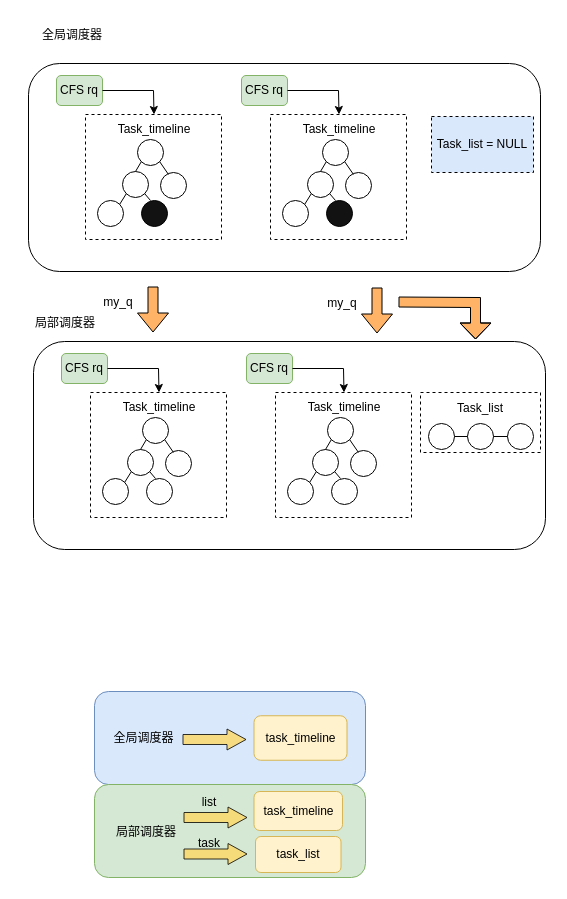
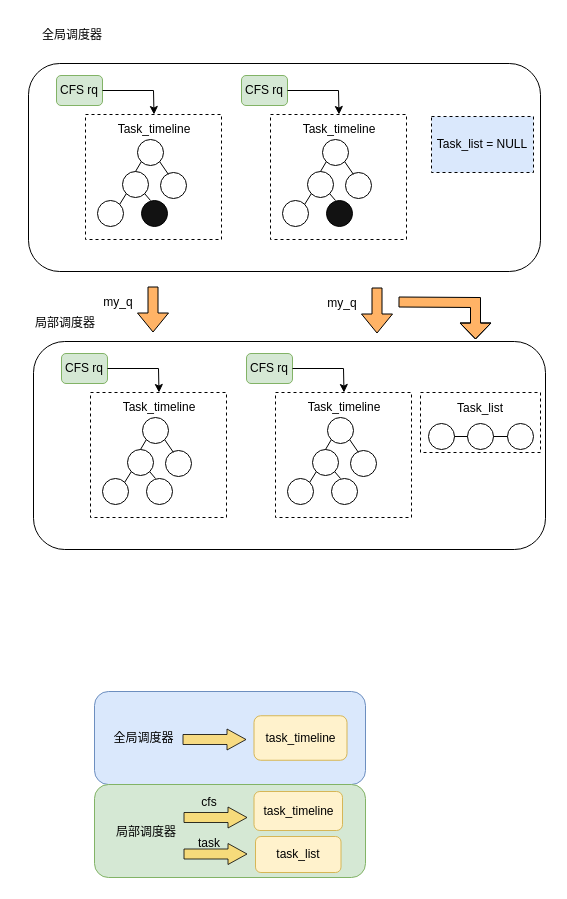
  <mxCell id="0" />
  <mxCell id="1" parent="0" />
  <mxCell id="2" value="" style="rounded=1;whiteSpace=wrap;html=1;" parent="1" vertex="1"><mxGeometry x="33" y="341" width="512" height="208" as="geometry" /></mxCell>
  <mxCell id="3" value="" style="rounded=1;whiteSpace=wrap;html=1;" parent="1" vertex="1"><mxGeometry x="28" y="63" width="512" height="208" as="geometry" /></mxCell>
  <mxCell id="4" value="CFS rq" style="rounded=1;whiteSpace=wrap;html=1;fillColor=#d5e8d4;strokeColor=#82b366;" parent="1" vertex="1"><mxGeometry x="56" y="75" width="46" height="30" as="geometry" /></mxCell>
  <mxCell id="5" value="" style="rounded=0;whiteSpace=wrap;html=1;dashed=1;" parent="1" vertex="1"><mxGeometry x="85" y="114" width="136" height="125" as="geometry" /></mxCell>
  <mxCell id="6" value="Task_timeline" style="text;html=1;align=center;verticalAlign=middle;whiteSpace=wrap;rounded=0;" parent="1" vertex="1"><mxGeometry x="108.5" y="114" width="90" height="30" as="geometry" /></mxCell>
  <mxCell id="7" value="" style="endArrow=classic;html=1;rounded=0;exitX=1;exitY=0.5;exitDx=0;exitDy=0;entryX=0.5;entryY=0;entryDx=0;entryDy=0;" parent="1" target="6" edge="1"><mxGeometry width="50" height="50" relative="1" as="geometry"><mxPoint x="102" y="90" as="sourcePoint" /><mxPoint x="152.5" y="131" as="targetPoint" /><Array as="points"><mxPoint x="153" y="90" /></Array></mxGeometry></mxCell>
  <mxCell id="8" value="" style="ellipse;whiteSpace=wrap;html=1;aspect=fixed;" parent="1" vertex="1"><mxGeometry x="507" y="423" width="26" height="26" as="geometry" /></mxCell>
  <mxCell id="9" value="" style="ellipse;whiteSpace=wrap;html=1;aspect=fixed;" parent="1" vertex="1"><mxGeometry x="467" y="423" width="26" height="26" as="geometry" /></mxCell>
  <mxCell id="10" value="" style="ellipse;whiteSpace=wrap;html=1;aspect=fixed;" parent="1" vertex="1"><mxGeometry x="428" y="423" width="26" height="26" as="geometry" /></mxCell>
  <mxCell id="11" value="" style="ellipse;whiteSpace=wrap;html=1;aspect=fixed;fillColor=#121212;" parent="1" vertex="1"><mxGeometry x="141" y="200" width="26" height="26" as="geometry" /></mxCell>
  <mxCell id="12" value="" style="ellipse;whiteSpace=wrap;html=1;aspect=fixed;" parent="1" vertex="1"><mxGeometry x="97" y="200" width="26" height="26" as="geometry" /></mxCell>
  <mxCell id="13" value="" style="ellipse;whiteSpace=wrap;html=1;aspect=fixed;" parent="1" vertex="1"><mxGeometry x="160" y="172" width="26" height="26" as="geometry" /></mxCell>
  <mxCell id="14" value="" style="ellipse;whiteSpace=wrap;html=1;aspect=fixed;" parent="1" vertex="1"><mxGeometry x="122" y="171" width="26" height="26" as="geometry" /></mxCell>
  <mxCell id="15" value="" style="ellipse;whiteSpace=wrap;html=1;aspect=fixed;" parent="1" vertex="1"><mxGeometry x="137" y="139" width="26" height="26" as="geometry" /></mxCell>
  <mxCell id="16" value="全局调度器" style="text;html=1;align=center;verticalAlign=middle;whiteSpace=wrap;rounded=0;rotation=0;" parent="1" vertex="1"><mxGeometry x="28" y="20" width="88" height="30" as="geometry" /></mxCell>
  <mxCell id="17" value="" style="endArrow=none;html=1;rounded=0;exitX=1;exitY=0;exitDx=0;exitDy=0;entryX=0;entryY=1;entryDx=0;entryDy=0;" parent="1" source="12" target="14" edge="1"><mxGeometry width="50" height="50" relative="1" as="geometry"><mxPoint x="242" y="315" as="sourcePoint" /><mxPoint x="292" y="265" as="targetPoint" /></mxGeometry></mxCell>
  <mxCell id="18" value="" style="endArrow=none;html=1;rounded=0;entryX=0;entryY=1;entryDx=0;entryDy=0;exitX=0.5;exitY=0;exitDx=0;exitDy=0;" parent="1" source="14" target="15" edge="1"><mxGeometry width="50" height="50" relative="1" as="geometry"><mxPoint x="242" y="315" as="sourcePoint" /><mxPoint x="292" y="265" as="targetPoint" /></mxGeometry></mxCell>
  <mxCell id="19" value="" style="endArrow=none;html=1;rounded=0;entryX=1;entryY=1;entryDx=0;entryDy=0;" parent="1" target="15" edge="1"><mxGeometry width="50" height="50" relative="1" as="geometry"><mxPoint x="168" y="174" as="sourcePoint" /><mxPoint x="292" y="265" as="targetPoint" /></mxGeometry></mxCell>
  <mxCell id="20" value="" style="endArrow=none;html=1;rounded=0;entryX=1;entryY=1;entryDx=0;entryDy=0;" parent="1" target="14" edge="1"><mxGeometry width="50" height="50" relative="1" as="geometry"><mxPoint x="150" y="200" as="sourcePoint" /><mxPoint x="292" y="305" as="targetPoint" /></mxGeometry></mxCell>
  <mxCell id="21" value="CFS rq" style="rounded=1;whiteSpace=wrap;html=1;fillColor=#d5e8d4;strokeColor=#82b366;" parent="1" vertex="1"><mxGeometry x="241" y="75" width="46" height="30" as="geometry" /></mxCell>
  <mxCell id="22" value="" style="rounded=0;whiteSpace=wrap;html=1;dashed=1;" parent="1" vertex="1"><mxGeometry x="270" y="114" width="136" height="125" as="geometry" /></mxCell>
  <mxCell id="23" value="Task_timeline" style="text;html=1;align=center;verticalAlign=middle;whiteSpace=wrap;rounded=0;" parent="1" vertex="1"><mxGeometry x="293.5" y="114" width="90" height="30" as="geometry" /></mxCell>
  <mxCell id="24" value="" style="endArrow=classic;html=1;rounded=0;exitX=1;exitY=0.5;exitDx=0;exitDy=0;entryX=0.5;entryY=0;entryDx=0;entryDy=0;" parent="1" target="23" edge="1"><mxGeometry width="50" height="50" relative="1" as="geometry"><mxPoint x="287" y="90" as="sourcePoint" /><mxPoint x="337.5" y="131" as="targetPoint" /><Array as="points"><mxPoint x="338" y="90" /></Array></mxGeometry></mxCell>
  <mxCell id="25" value="" style="ellipse;whiteSpace=wrap;html=1;aspect=fixed;fillColor=#121212;" parent="1" vertex="1"><mxGeometry x="326" y="200" width="26" height="26" as="geometry" /></mxCell>
  <mxCell id="26" value="" style="ellipse;whiteSpace=wrap;html=1;aspect=fixed;" parent="1" vertex="1"><mxGeometry x="282" y="200" width="26" height="26" as="geometry" /></mxCell>
  <mxCell id="27" value="" style="ellipse;whiteSpace=wrap;html=1;aspect=fixed;" parent="1" vertex="1"><mxGeometry x="345" y="172" width="26" height="26" as="geometry" /></mxCell>
  <mxCell id="28" value="" style="ellipse;whiteSpace=wrap;html=1;aspect=fixed;" parent="1" vertex="1"><mxGeometry x="307" y="171" width="26" height="26" as="geometry" /></mxCell>
  <mxCell id="29" value="" style="ellipse;whiteSpace=wrap;html=1;aspect=fixed;" parent="1" vertex="1"><mxGeometry x="322" y="139" width="26" height="26" as="geometry" /></mxCell>
  <mxCell id="30" value="" style="endArrow=none;html=1;rounded=0;exitX=1;exitY=0;exitDx=0;exitDy=0;entryX=0;entryY=1;entryDx=0;entryDy=0;" parent="1" source="26" target="28" edge="1"><mxGeometry width="50" height="50" relative="1" as="geometry"><mxPoint x="427" y="315" as="sourcePoint" /><mxPoint x="477" y="265" as="targetPoint" /></mxGeometry></mxCell>
  <mxCell id="31" value="" style="endArrow=none;html=1;rounded=0;entryX=0;entryY=1;entryDx=0;entryDy=0;exitX=0.5;exitY=0;exitDx=0;exitDy=0;" parent="1" source="28" target="29" edge="1"><mxGeometry width="50" height="50" relative="1" as="geometry"><mxPoint x="427" y="315" as="sourcePoint" /><mxPoint x="477" y="265" as="targetPoint" /></mxGeometry></mxCell>
  <mxCell id="32" value="" style="endArrow=none;html=1;rounded=0;entryX=1;entryY=1;entryDx=0;entryDy=0;" parent="1" target="29" edge="1"><mxGeometry width="50" height="50" relative="1" as="geometry"><mxPoint x="353" y="174" as="sourcePoint" /><mxPoint x="477" y="265" as="targetPoint" /></mxGeometry></mxCell>
  <mxCell id="33" value="" style="endArrow=none;html=1;rounded=0;entryX=1;entryY=1;entryDx=0;entryDy=0;" parent="1" target="28" edge="1"><mxGeometry width="50" height="50" relative="1" as="geometry"><mxPoint x="335" y="200" as="sourcePoint" /><mxPoint x="477" y="305" as="targetPoint" /></mxGeometry></mxCell>
  <mxCell id="34" value="Task_list = NULL" style="rounded=0;whiteSpace=wrap;html=1;dashed=1;fillColor=#dae8fc;" parent="1" vertex="1"><mxGeometry x="431" y="116" width="102" height="56" as="geometry" /></mxCell>
  <mxCell id="35" value="" style="shape=flexArrow;endArrow=classic;html=1;rounded=0;fillColor=#FFB366;" parent="1" edge="1"><mxGeometry width="50" height="50" relative="1" as="geometry"><mxPoint x="152.5" y="286" as="sourcePoint" /><mxPoint x="152.5" y="332" as="targetPoint" /></mxGeometry></mxCell>
  <mxCell id="36" value="my_q" style="text;html=1;align=center;verticalAlign=middle;whiteSpace=wrap;rounded=0;" parent="1" vertex="1"><mxGeometry x="88" y="287" width="60" height="30" as="geometry" /></mxCell>
  <mxCell id="37" value="" style="shape=flexArrow;endArrow=classic;html=1;rounded=0;fillColor=#FFB366;" parent="1" edge="1"><mxGeometry width="50" height="50" relative="1" as="geometry"><mxPoint x="376.5" y="287" as="sourcePoint" /><mxPoint x="376.5" y="333" as="targetPoint" /></mxGeometry></mxCell>
  <mxCell id="38" value="my_q" style="text;html=1;align=center;verticalAlign=middle;whiteSpace=wrap;rounded=0;" parent="1" vertex="1"><mxGeometry x="312" y="288" width="60" height="30" as="geometry" /></mxCell>
  <mxCell id="39" value="CFS rq" style="rounded=1;whiteSpace=wrap;html=1;fillColor=#d5e8d4;strokeColor=#82b366;" parent="1" vertex="1"><mxGeometry x="61" y="353" width="46" height="30" as="geometry" /></mxCell>
  <mxCell id="40" value="" style="rounded=0;whiteSpace=wrap;html=1;dashed=1;" parent="1" vertex="1"><mxGeometry x="90" y="392" width="136" height="125" as="geometry" /></mxCell>
  <mxCell id="41" value="Task_timeline" style="text;html=1;align=center;verticalAlign=middle;whiteSpace=wrap;rounded=0;" parent="1" vertex="1"><mxGeometry x="113.5" y="392" width="90" height="30" as="geometry" /></mxCell>
  <mxCell id="42" value="" style="endArrow=classic;html=1;rounded=0;exitX=1;exitY=0.5;exitDx=0;exitDy=0;entryX=0.5;entryY=0;entryDx=0;entryDy=0;" parent="1" target="41" edge="1"><mxGeometry width="50" height="50" relative="1" as="geometry"><mxPoint x="107" y="368" as="sourcePoint" /><mxPoint x="157.5" y="409" as="targetPoint" /><Array as="points"><mxPoint x="158" y="368" /></Array></mxGeometry></mxCell>
  <mxCell id="43" value="" style="ellipse;whiteSpace=wrap;html=1;aspect=fixed;fillColor=#FFFFFF;" parent="1" vertex="1"><mxGeometry x="146" y="478" width="26" height="26" as="geometry" /></mxCell>
  <mxCell id="44" value="" style="ellipse;whiteSpace=wrap;html=1;aspect=fixed;" parent="1" vertex="1"><mxGeometry x="102" y="478" width="26" height="26" as="geometry" /></mxCell>
  <mxCell id="45" value="" style="ellipse;whiteSpace=wrap;html=1;aspect=fixed;" parent="1" vertex="1"><mxGeometry x="165" y="450" width="26" height="26" as="geometry" /></mxCell>
  <mxCell id="46" value="" style="ellipse;whiteSpace=wrap;html=1;aspect=fixed;" parent="1" vertex="1"><mxGeometry x="127" y="449" width="26" height="26" as="geometry" /></mxCell>
  <mxCell id="47" value="" style="ellipse;whiteSpace=wrap;html=1;aspect=fixed;" parent="1" vertex="1"><mxGeometry x="142" y="417" width="26" height="26" as="geometry" /></mxCell>
  <mxCell id="48" value="" style="endArrow=none;html=1;rounded=0;exitX=1;exitY=0;exitDx=0;exitDy=0;entryX=0;entryY=1;entryDx=0;entryDy=0;" parent="1" source="44" target="46" edge="1"><mxGeometry width="50" height="50" relative="1" as="geometry"><mxPoint x="247" y="593" as="sourcePoint" /><mxPoint x="297" y="543" as="targetPoint" /></mxGeometry></mxCell>
  <mxCell id="49" value="" style="endArrow=none;html=1;rounded=0;entryX=0;entryY=1;entryDx=0;entryDy=0;exitX=0.5;exitY=0;exitDx=0;exitDy=0;" parent="1" source="46" target="47" edge="1"><mxGeometry width="50" height="50" relative="1" as="geometry"><mxPoint x="247" y="593" as="sourcePoint" /><mxPoint x="297" y="543" as="targetPoint" /></mxGeometry></mxCell>
  <mxCell id="50" value="" style="endArrow=none;html=1;rounded=0;entryX=1;entryY=1;entryDx=0;entryDy=0;" parent="1" target="47" edge="1"><mxGeometry width="50" height="50" relative="1" as="geometry"><mxPoint x="173" y="452" as="sourcePoint" /><mxPoint x="297" y="543" as="targetPoint" /></mxGeometry></mxCell>
  <mxCell id="51" value="" style="endArrow=none;html=1;rounded=0;entryX=1;entryY=1;entryDx=0;entryDy=0;" parent="1" target="46" edge="1"><mxGeometry width="50" height="50" relative="1" as="geometry"><mxPoint x="155" y="478" as="sourcePoint" /><mxPoint x="297" y="583" as="targetPoint" /></mxGeometry></mxCell>
  <mxCell id="52" value="CFS rq" style="rounded=1;whiteSpace=wrap;html=1;fillColor=#d5e8d4;strokeColor=#82b366;" parent="1" vertex="1"><mxGeometry x="246" y="353" width="46" height="30" as="geometry" /></mxCell>
  <mxCell id="53" value="" style="rounded=0;whiteSpace=wrap;html=1;dashed=1;" parent="1" vertex="1"><mxGeometry x="275" y="392" width="136" height="125" as="geometry" /></mxCell>
  <mxCell id="54" value="Task_timeline" style="text;html=1;align=center;verticalAlign=middle;whiteSpace=wrap;rounded=0;" parent="1" vertex="1"><mxGeometry x="298.5" y="392" width="90" height="30" as="geometry" /></mxCell>
  <mxCell id="55" value="" style="endArrow=classic;html=1;rounded=0;exitX=1;exitY=0.5;exitDx=0;exitDy=0;entryX=0.5;entryY=0;entryDx=0;entryDy=0;" parent="1" target="54" edge="1"><mxGeometry width="50" height="50" relative="1" as="geometry"><mxPoint x="292" y="368" as="sourcePoint" /><mxPoint x="342.5" y="409" as="targetPoint" /><Array as="points"><mxPoint x="343" y="368" /></Array></mxGeometry></mxCell>
  <mxCell id="56" value="" style="ellipse;whiteSpace=wrap;html=1;aspect=fixed;fillColor=#FFFFFF;" parent="1" vertex="1"><mxGeometry x="331" y="478" width="26" height="26" as="geometry" /></mxCell>
  <mxCell id="57" value="" style="ellipse;whiteSpace=wrap;html=1;aspect=fixed;" parent="1" vertex="1"><mxGeometry x="287" y="478" width="26" height="26" as="geometry" /></mxCell>
  <mxCell id="58" value="" style="ellipse;whiteSpace=wrap;html=1;aspect=fixed;" parent="1" vertex="1"><mxGeometry x="350" y="450" width="26" height="26" as="geometry" /></mxCell>
  <mxCell id="59" value="" style="ellipse;whiteSpace=wrap;html=1;aspect=fixed;" parent="1" vertex="1"><mxGeometry x="312" y="449" width="26" height="26" as="geometry" /></mxCell>
  <mxCell id="60" value="" style="ellipse;whiteSpace=wrap;html=1;aspect=fixed;" parent="1" vertex="1"><mxGeometry x="327" y="417" width="26" height="26" as="geometry" /></mxCell>
  <mxCell id="61" value="" style="endArrow=none;html=1;rounded=0;exitX=1;exitY=0;exitDx=0;exitDy=0;entryX=0;entryY=1;entryDx=0;entryDy=0;" parent="1" source="57" target="59" edge="1"><mxGeometry width="50" height="50" relative="1" as="geometry"><mxPoint x="432" y="593" as="sourcePoint" /><mxPoint x="482" y="543" as="targetPoint" /></mxGeometry></mxCell>
  <mxCell id="62" value="" style="endArrow=none;html=1;rounded=0;entryX=0;entryY=1;entryDx=0;entryDy=0;exitX=0.5;exitY=0;exitDx=0;exitDy=0;" parent="1" source="59" target="60" edge="1"><mxGeometry width="50" height="50" relative="1" as="geometry"><mxPoint x="432" y="593" as="sourcePoint" /><mxPoint x="482" y="543" as="targetPoint" /></mxGeometry></mxCell>
  <mxCell id="63" value="" style="endArrow=none;html=1;rounded=0;entryX=1;entryY=1;entryDx=0;entryDy=0;" parent="1" target="60" edge="1"><mxGeometry width="50" height="50" relative="1" as="geometry"><mxPoint x="358" y="452" as="sourcePoint" /><mxPoint x="482" y="543" as="targetPoint" /></mxGeometry></mxCell>
  <mxCell id="64" value="" style="endArrow=none;html=1;rounded=0;entryX=1;entryY=1;entryDx=0;entryDy=0;" parent="1" target="59" edge="1"><mxGeometry width="50" height="50" relative="1" as="geometry"><mxPoint x="340" y="478" as="sourcePoint" /><mxPoint x="482" y="583" as="targetPoint" /></mxGeometry></mxCell>
  <mxCell id="65" value="Task_list&lt;div&gt;&lt;br&gt;&lt;/div&gt;&lt;div&gt;&lt;br&gt;&lt;/div&gt;" style="rounded=0;whiteSpace=wrap;html=1;dashed=1;fillColor=none;" parent="1" vertex="1"><mxGeometry x="420" y="392" width="120" height="60" as="geometry" /></mxCell>
  <mxCell id="66" value="" style="endArrow=none;html=1;rounded=0;entryX=0;entryY=0.5;entryDx=0;entryDy=0;exitX=1;exitY=0.5;exitDx=0;exitDy=0;" parent="1" source="9" target="8" edge="1"><mxGeometry width="50" height="50" relative="1" as="geometry"><mxPoint x="242" y="355" as="sourcePoint" /><mxPoint x="292" y="305" as="targetPoint" /></mxGeometry></mxCell>
  <mxCell id="67" value="" style="endArrow=none;html=1;rounded=0;entryX=0;entryY=0.5;entryDx=0;entryDy=0;exitX=1;exitY=0.5;exitDx=0;exitDy=0;" parent="1" source="10" target="9" edge="1"><mxGeometry width="50" height="50" relative="1" as="geometry"><mxPoint x="242" y="355" as="sourcePoint" /><mxPoint x="292" y="305" as="targetPoint" /></mxGeometry></mxCell>
  <mxCell id="68" value="局部调度器" style="text;html=1;align=center;verticalAlign=middle;whiteSpace=wrap;rounded=0;rotation=0;" parent="1" vertex="1"><mxGeometry x="20.5" y="308" width="88" height="30" as="geometry" /></mxCell>
  <mxCell id="69" value="" style="shape=flexArrow;endArrow=classic;html=1;rounded=0;strokeWidth=1;startSize=5;endSize=5;fillColor=#FFB366;" parent="1" edge="1"><mxGeometry width="50" height="50" relative="1" as="geometry"><mxPoint x="398" y="301.5" as="sourcePoint" /><mxPoint x="475" y="339" as="targetPoint" /><Array as="points"><mxPoint x="475" y="302" /></Array></mxGeometry></mxCell>
  <mxCell id="70" value="" style="rounded=1;whiteSpace=wrap;html=1;fillColor=#dae8fc;strokeColor=#6c8ebf;" parent="1" vertex="1"><mxGeometry x="94" y="691" width="271" height="93" as="geometry" /></mxCell>
  <mxCell id="71" value="" style="rounded=1;whiteSpace=wrap;html=1;fillColor=#d5e8d4;strokeColor=#82b366;" parent="1" vertex="1"><mxGeometry x="94" y="784" width="271" height="93" as="geometry" /></mxCell>
  <mxCell id="72" value="全局调度器" style="text;html=1;align=center;verticalAlign=middle;whiteSpace=wrap;rounded=0;" parent="1" vertex="1"><mxGeometry x="102" y="725" width="83" height="25" as="geometry" /></mxCell>
  <mxCell id="73" value="task_timeline" style="rounded=1;whiteSpace=wrap;html=1;fillColor=#fff2cc;strokeColor=#d6b656;" parent="1" vertex="1"><mxGeometry x="253.5" y="715.25" width="93" height="44.5" as="geometry" /></mxCell>
  <mxCell id="74" value="task_timeline" style="rounded=1;whiteSpace=wrap;html=1;fillColor=#fff2cc;strokeColor=#d6b656;" parent="1" vertex="1"><mxGeometry x="253.5" y="791" width="88.5" height="39" as="geometry" /></mxCell>
  <mxCell id="75" value="task_list" style="rounded=1;whiteSpace=wrap;html=1;fillColor=#fff2cc;strokeColor=#d6b656;" parent="1" vertex="1"><mxGeometry x="255" y="836" width="85.5" height="36" as="geometry" /></mxCell>
  <mxCell id="76" value="局部调度器" style="text;html=1;align=center;verticalAlign=middle;whiteSpace=wrap;rounded=0;" parent="1" vertex="1"><mxGeometry x="109" y="820" width="74" height="23" as="geometry" /></mxCell>
  <mxCell id="77" value="" style="shape=flexArrow;endArrow=classic;html=1;rounded=0;endSize=6;startSize=3;strokeColor=default;fillColor=#FFD966;opacity=80;targetPerimeterSpacing=3;endWidth=10;" parent="1" edge="1"><mxGeometry width="50" height="50" relative="1" as="geometry"><mxPoint x="183" y="817" as="sourcePoint" /><mxPoint x="247" y="817" as="targetPoint" /></mxGeometry></mxCell>
  <mxCell id="78" value="" style="shape=flexArrow;endArrow=classic;html=1;rounded=0;endSize=6;startSize=3;strokeColor=default;fillColor=#FFD966;opacity=80;targetPerimeterSpacing=3;endWidth=10;" parent="1" edge="1"><mxGeometry width="50" height="50" relative="1" as="geometry"><mxPoint x="183" y="853.5" as="sourcePoint" /><mxPoint x="247" y="853.5" as="targetPoint" /></mxGeometry></mxCell>
  <mxCell id="79" value="" style="shape=flexArrow;endArrow=classic;html=1;rounded=0;endSize=6;startSize=3;strokeColor=default;fillColor=#FFD966;opacity=80;targetPerimeterSpacing=3;endWidth=10;" parent="1" edge="1"><mxGeometry width="50" height="50" relative="1" as="geometry"><mxPoint x="182" y="739" as="sourcePoint" /><mxPoint x="246" y="739" as="targetPoint" /></mxGeometry></mxCell>
- <mxCell id="80" value="list" style="text;html=1;align=center;verticalAlign=middle;whiteSpace=wrap;rounded=0;" parent="1" vertex="1"><mxGeometry x="179" y="787" width="60" height="30" as="geometry" /></mxCell>
+ <mxCell id="80" value="cfs" style="text;html=1;align=center;verticalAlign=middle;whiteSpace=wrap;rounded=0;" parent="1" vertex="1"><mxGeometry x="179" y="787" width="60" height="30" as="geometry" /></mxCell>
  <mxCell id="81" value="task" style="text;html=1;align=center;verticalAlign=middle;whiteSpace=wrap;rounded=0;" parent="1" vertex="1"><mxGeometry x="194" y="834" width="30" height="17" as="geometry" /></mxCell>
